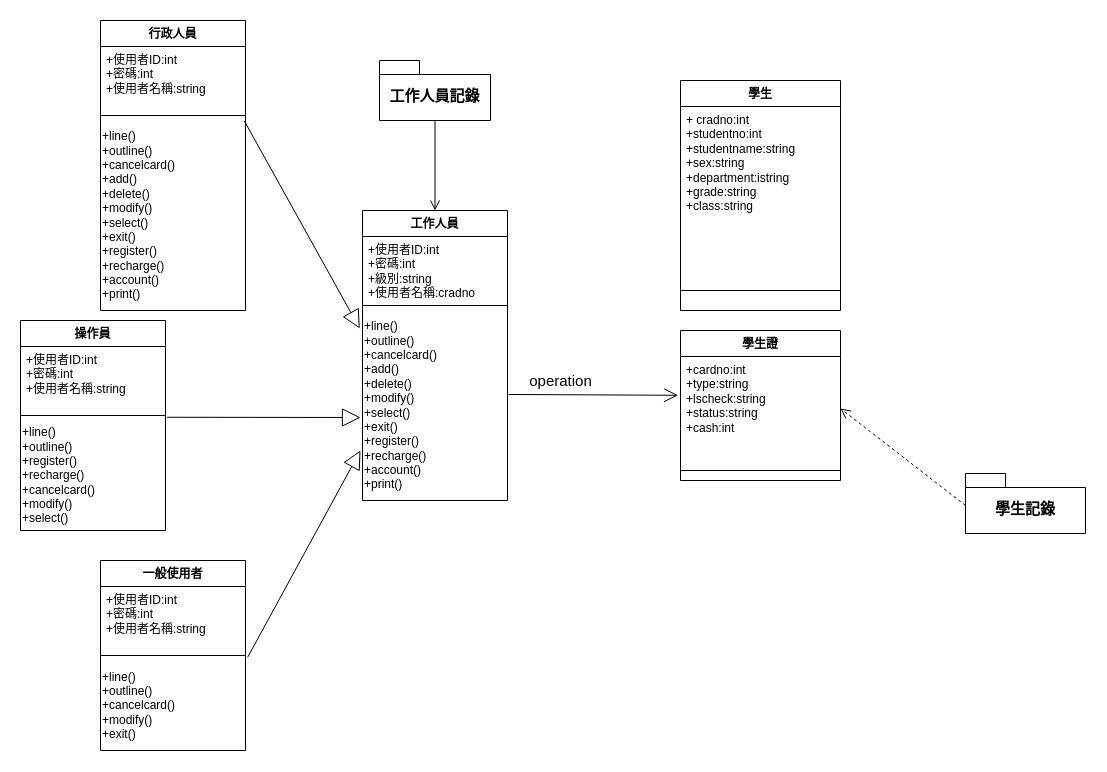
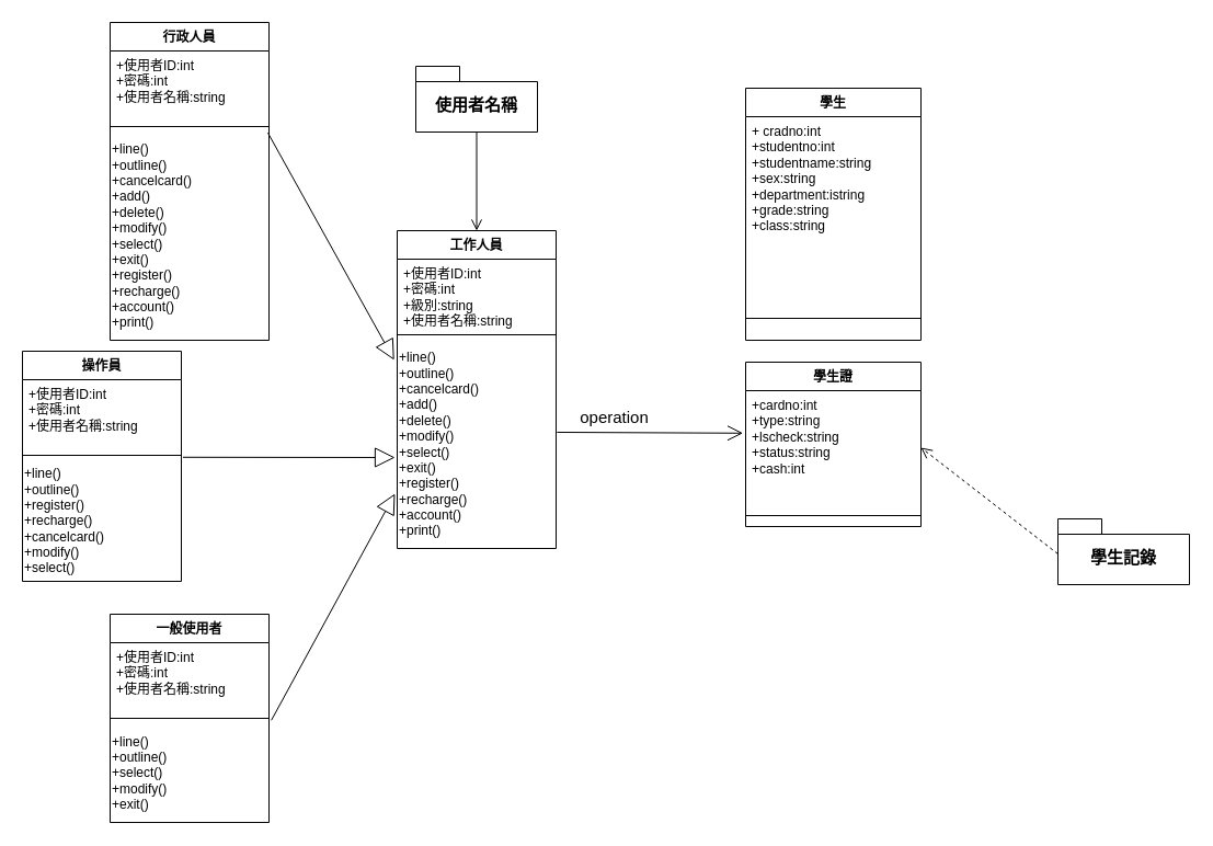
  <mxCell id="0" />
  <mxCell id="1" parent="0" />
- <mxCell id="2" value="&lt;font style=&quot;font-size: 15px;&quot;&gt;工作人員記錄&lt;/font&gt;" style="shape=folder;fontStyle=1;spacingTop=10;tabWidth=40;tabHeight=14;tabPosition=left;html=1;whiteSpace=wrap;" vertex="1" parent="1"><mxGeometry x="379" y="60" width="111" height="60" as="geometry" /></mxCell>
+ <mxCell id="2" value="&lt;font style=&quot;font-size: 15px;&quot;&gt;使用者名稱&lt;/font&gt;" style="shape=folder;fontStyle=1;spacingTop=10;tabWidth=40;tabHeight=14;tabPosition=left;html=1;whiteSpace=wrap;" vertex="1" parent="1"><mxGeometry x="379" y="60" width="111" height="60" as="geometry" /></mxCell>
  <mxCell id="3" value="工作人員" style="swimlane;fontStyle=1;align=center;verticalAlign=top;childLayout=stackLayout;horizontal=1;startSize=26;horizontalStack=0;resizeParent=1;resizeParentMax=0;resizeLast=0;collapsible=1;marginBottom=0;whiteSpace=wrap;html=1;" vertex="1" parent="1"><mxGeometry x="362" y="210" width="145" height="290" as="geometry"><mxRectangle x="345" y="230" width="90" height="30" as="alternateBounds" /></mxGeometry></mxCell>
- <mxCell id="4" value="+使用者ID:int&lt;br&gt;+密碼:int&lt;br&gt;+級別:string&lt;br&gt;+使用者名稱:cradno" style="text;strokeColor=none;fillColor=none;align=left;verticalAlign=top;spacingLeft=4;spacingRight=4;overflow=hidden;rotatable=0;points=[[0,0.5],[1,0.5]];portConstraint=eastwest;whiteSpace=wrap;html=1;" vertex="1" parent="3"><mxGeometry y="26" width="145" height="64" as="geometry" /></mxCell>
+ <mxCell id="4" value="+使用者ID:int&lt;br&gt;+密碼:int&lt;br&gt;+級別:string&lt;br&gt;+使用者名稱:string" style="text;strokeColor=none;fillColor=none;align=left;verticalAlign=top;spacingLeft=4;spacingRight=4;overflow=hidden;rotatable=0;points=[[0,0.5],[1,0.5]];portConstraint=eastwest;whiteSpace=wrap;html=1;" vertex="1" parent="3"><mxGeometry y="26" width="145" height="64" as="geometry" /></mxCell>
  <mxCell id="5" value="" style="line;strokeWidth=1;fillColor=none;align=left;verticalAlign=middle;spacingTop=-1;spacingLeft=3;spacingRight=3;rotatable=0;labelPosition=right;points=[];portConstraint=eastwest;strokeColor=inherit;" vertex="1" parent="3"><mxGeometry y="90" width="145" height="10" as="geometry" /></mxCell>
  <mxCell id="6" value="+line()&lt;br&gt;+outline()&lt;br&gt;+cancelcard()&lt;br&gt;+add()&lt;br&gt;+delete()&lt;br&gt;+modify()&lt;br&gt;+select()&lt;br&gt;+exit()&lt;br&gt;+register()&lt;br&gt;+recharge()&lt;br&gt;+account()&lt;br&gt;+print()" style="text;html=1;align=left;verticalAlign=middle;resizable=0;points=[];autosize=1;strokeColor=none;fillColor=none;" vertex="1" parent="3"><mxGeometry y="100" width="145" height="190" as="geometry" /></mxCell>
  <mxCell id="7" value="&lt;br&gt;" style="html=1;verticalAlign=bottom;endArrow=open;dashed=0;endSize=8;curved=0;rounded=0;exitX=0.5;exitY=1;exitDx=0;exitDy=0;exitPerimeter=0;entryX=0.5;entryY=0;entryDx=0;entryDy=0;" edge="1" parent="1" source="2" target="3"><mxGeometry relative="1" as="geometry"><mxPoint x="564" y="280" as="sourcePoint" /><mxPoint x="424" y="210" as="targetPoint" /></mxGeometry></mxCell>
  <mxCell id="8" value="行政人員&lt;br&gt;" style="swimlane;fontStyle=1;align=center;verticalAlign=top;childLayout=stackLayout;horizontal=1;startSize=26;horizontalStack=0;resizeParent=1;resizeParentMax=0;resizeLast=0;collapsible=1;marginBottom=0;whiteSpace=wrap;html=1;" vertex="1" parent="1"><mxGeometry x="100" y="20" width="145" height="290" as="geometry"><mxRectangle x="345" y="230" width="90" height="30" as="alternateBounds" /></mxGeometry></mxCell>
  <mxCell id="9" value="+使用者ID:int&lt;br&gt;+密碼:int&lt;br&gt;+使用者名稱:string" style="text;strokeColor=none;fillColor=none;align=left;verticalAlign=top;spacingLeft=4;spacingRight=4;overflow=hidden;rotatable=0;points=[[0,0.5],[1,0.5]];portConstraint=eastwest;whiteSpace=wrap;html=1;" vertex="1" parent="8"><mxGeometry y="26" width="145" height="64" as="geometry" /></mxCell>
  <mxCell id="10" value="" style="line;strokeWidth=1;fillColor=none;align=left;verticalAlign=middle;spacingTop=-1;spacingLeft=3;spacingRight=3;rotatable=0;labelPosition=right;points=[];portConstraint=eastwest;strokeColor=inherit;" vertex="1" parent="8"><mxGeometry y="90" width="145" height="10" as="geometry" /></mxCell>
  <mxCell id="11" value="+line()&lt;br&gt;+outline()&lt;br&gt;+cancelcard()&lt;br&gt;+add()&lt;br&gt;+delete()&lt;br&gt;+modify()&lt;br&gt;+select()&lt;br&gt;+exit()&lt;br&gt;+register()&lt;br&gt;+recharge()&lt;br&gt;+account()&lt;br&gt;+print()" style="text;html=1;align=left;verticalAlign=middle;resizable=0;points=[];autosize=1;strokeColor=none;fillColor=none;" vertex="1" parent="8"><mxGeometry y="100" width="145" height="190" as="geometry" /></mxCell>
  <mxCell id="12" value="&lt;br&gt;" style="endArrow=block;endSize=16;endFill=0;html=1;rounded=0;exitX=1.023;exitY=1.044;exitDx=0;exitDy=0;exitPerimeter=0;entryX=-0.019;entryY=0.095;entryDx=0;entryDy=0;entryPerimeter=0;" edge="1" parent="1" target="6"><mxGeometry width="160" relative="1" as="geometry"><mxPoint x="243.985" y="120.726" as="sourcePoint" /><mxPoint x="360" y="310" as="targetPoint" /></mxGeometry></mxCell>
  <mxCell id="13" value="操作員" style="swimlane;fontStyle=1;align=center;verticalAlign=top;childLayout=stackLayout;horizontal=1;startSize=26;horizontalStack=0;resizeParent=1;resizeParentMax=0;resizeLast=0;collapsible=1;marginBottom=0;whiteSpace=wrap;html=1;" vertex="1" parent="1"><mxGeometry x="20" y="320" width="145" height="210" as="geometry"><mxRectangle x="345" y="230" width="90" height="30" as="alternateBounds" /></mxGeometry></mxCell>
  <mxCell id="14" value="+使用者ID:int&lt;br&gt;+密碼:int&lt;br&gt;+使用者名稱:string" style="text;strokeColor=none;fillColor=none;align=left;verticalAlign=top;spacingLeft=4;spacingRight=4;overflow=hidden;rotatable=0;points=[[0,0.5],[1,0.5]];portConstraint=eastwest;whiteSpace=wrap;html=1;" vertex="1" parent="13"><mxGeometry y="26" width="145" height="64" as="geometry" /></mxCell>
  <mxCell id="15" value="" style="line;strokeWidth=1;fillColor=none;align=left;verticalAlign=middle;spacingTop=-1;spacingLeft=3;spacingRight=3;rotatable=0;labelPosition=right;points=[];portConstraint=eastwest;strokeColor=inherit;" vertex="1" parent="13"><mxGeometry y="90" width="145" height="10" as="geometry" /></mxCell>
  <mxCell id="16" value="+line()&lt;br&gt;+outline()&lt;br&gt;+register()&lt;br&gt;+recharge()&lt;br&gt;+cancelcard()&lt;br&gt;+modify()&lt;br&gt;+select()" style="text;html=1;align=left;verticalAlign=middle;resizable=0;points=[];autosize=1;strokeColor=none;fillColor=none;" vertex="1" parent="13"><mxGeometry y="100" width="145" height="110" as="geometry" /></mxCell>
  <mxCell id="17" value="" style="endArrow=block;endSize=16;endFill=0;html=1;rounded=0;exitX=1.01;exitY=1.106;exitDx=0;exitDy=0;exitPerimeter=0;" edge="1" parent="1" source="14"><mxGeometry width="160" relative="1" as="geometry"><mxPoint x="340" y="350" as="sourcePoint" /><mxPoint x="360" y="417" as="targetPoint" /></mxGeometry></mxCell>
  <mxCell id="18" value="一般使用者" style="swimlane;fontStyle=1;align=center;verticalAlign=top;childLayout=stackLayout;horizontal=1;startSize=26;horizontalStack=0;resizeParent=1;resizeParentMax=0;resizeLast=0;collapsible=1;marginBottom=0;whiteSpace=wrap;html=1;" vertex="1" parent="1"><mxGeometry x="100" y="560" width="145" height="190" as="geometry"><mxRectangle x="345" y="230" width="90" height="30" as="alternateBounds" /></mxGeometry></mxCell>
  <mxCell id="19" value="+使用者ID:int&lt;br&gt;+密碼:int&lt;br&gt;+使用者名稱:string" style="text;strokeColor=none;fillColor=none;align=left;verticalAlign=top;spacingLeft=4;spacingRight=4;overflow=hidden;rotatable=0;points=[[0,0.5],[1,0.5]];portConstraint=eastwest;whiteSpace=wrap;html=1;" vertex="1" parent="18"><mxGeometry y="26" width="145" height="64" as="geometry" /></mxCell>
  <mxCell id="20" value="" style="line;strokeWidth=1;fillColor=none;align=left;verticalAlign=middle;spacingTop=-1;spacingLeft=3;spacingRight=3;rotatable=0;labelPosition=right;points=[];portConstraint=eastwest;strokeColor=inherit;" vertex="1" parent="18"><mxGeometry y="90" width="145" height="10" as="geometry" /></mxCell>
- <mxCell id="21" value="+line()&lt;br&gt;+outline()&lt;br&gt;+cancelcard()&lt;br&gt;+modify()&lt;br&gt;+exit()" style="text;html=1;align=left;verticalAlign=middle;resizable=0;points=[];autosize=1;strokeColor=none;fillColor=none;" vertex="1" parent="18"><mxGeometry y="100" width="145" height="90" as="geometry" /></mxCell>
+ <mxCell id="21" value="+line()&lt;br&gt;+outline()&lt;br&gt;+select()&lt;br&gt;+modify()&lt;br&gt;+exit()" style="text;html=1;align=left;verticalAlign=middle;resizable=0;points=[];autosize=1;strokeColor=none;fillColor=none;" vertex="1" parent="18"><mxGeometry y="100" width="145" height="90" as="geometry" /></mxCell>
  <mxCell id="22" value="&lt;br&gt;" style="endArrow=block;endSize=16;endFill=0;html=1;rounded=0;exitX=1.015;exitY=-0.036;exitDx=0;exitDy=0;exitPerimeter=0;" edge="1" parent="1" source="21"><mxGeometry width="160" relative="1" as="geometry"><mxPoint x="340" y="470" as="sourcePoint" /><mxPoint x="360" y="450" as="targetPoint" /></mxGeometry></mxCell>
  <mxCell id="23" value="學生證" style="swimlane;fontStyle=1;align=center;verticalAlign=top;childLayout=stackLayout;horizontal=1;startSize=26;horizontalStack=0;resizeParent=1;resizeParentMax=0;resizeLast=0;collapsible=1;marginBottom=0;whiteSpace=wrap;html=1;" vertex="1" parent="1"><mxGeometry x="680" y="330" width="160" height="150" as="geometry" /></mxCell>
  <mxCell id="24" value="+cardno:int&lt;br&gt;+type:string&lt;br&gt;+lscheck:string&lt;br&gt;+status:string&lt;br&gt;+cash:int" style="text;strokeColor=none;fillColor=none;align=left;verticalAlign=top;spacingLeft=4;spacingRight=4;overflow=hidden;rotatable=0;points=[[0,0.5],[1,0.5]];portConstraint=eastwest;whiteSpace=wrap;html=1;" vertex="1" parent="23"><mxGeometry y="26" width="160" height="104" as="geometry" /></mxCell>
  <mxCell id="25" value="" style="line;strokeWidth=1;fillColor=none;align=left;verticalAlign=middle;spacingTop=-1;spacingLeft=3;spacingRight=3;rotatable=0;labelPosition=right;points=[];portConstraint=eastwest;strokeColor=inherit;" vertex="1" parent="23"><mxGeometry y="130" width="160" height="20" as="geometry" /></mxCell>
  <mxCell id="26" value="" style="endArrow=open;endFill=1;endSize=12;html=1;rounded=0;exitX=1.006;exitY=0.442;exitDx=0;exitDy=0;exitPerimeter=0;entryX=-0.015;entryY=0.373;entryDx=0;entryDy=0;entryPerimeter=0;" edge="1" parent="1" source="6" target="24"><mxGeometry width="160" relative="1" as="geometry"><mxPoint x="560" y="280" as="sourcePoint" /><mxPoint x="720" y="280" as="targetPoint" /></mxGeometry></mxCell>
  <mxCell id="27" value="operation&lt;br style=&quot;font-size: 15px;&quot;&gt;" style="text;html=1;align=center;verticalAlign=middle;resizable=0;points=[];autosize=1;strokeColor=none;fillColor=none;fontSize=15;" vertex="1" parent="1"><mxGeometry x="515" y="365" width="90" height="30" as="geometry" /></mxCell>
  <mxCell id="28" value="&lt;font style=&quot;font-size: 15px;&quot;&gt;學生記錄&lt;/font&gt;" style="shape=folder;fontStyle=1;spacingTop=10;tabWidth=40;tabHeight=14;tabPosition=left;html=1;whiteSpace=wrap;" vertex="1" parent="1"><mxGeometry x="965" y="473" width="120" height="60" as="geometry" /></mxCell>
  <mxCell id="29" value="" style="html=1;verticalAlign=bottom;endArrow=open;dashed=1;endSize=8;curved=0;rounded=0;exitX=0;exitY=0;exitDx=0;exitDy=32;exitPerimeter=0;entryX=1;entryY=0.5;entryDx=0;entryDy=0;" edge="1" parent="1" source="28" target="24"><mxGeometry x="-0.0" relative="1" as="geometry"><mxPoint x="750" y="400" as="sourcePoint" /><mxPoint x="850" y="400" as="targetPoint" /><mxPoint as="offset" /></mxGeometry></mxCell>
  <mxCell id="30" value="學生" style="swimlane;fontStyle=1;align=center;verticalAlign=top;childLayout=stackLayout;horizontal=1;startSize=26;horizontalStack=0;resizeParent=1;resizeParentMax=0;resizeLast=0;collapsible=1;marginBottom=0;whiteSpace=wrap;html=1;" vertex="1" parent="1"><mxGeometry x="680" y="80" width="160" height="230" as="geometry" /></mxCell>
  <mxCell id="31" value="+ cradno:int&lt;br&gt;+studentno:int&lt;br&gt;+studentname:string&lt;br&gt;+sex:string&lt;br&gt;+department:istring&lt;br&gt;+grade:string&lt;br&gt;+class:string" style="text;strokeColor=none;fillColor=none;align=left;verticalAlign=top;spacingLeft=4;spacingRight=4;overflow=hidden;rotatable=0;points=[[0,0.5],[1,0.5]];portConstraint=eastwest;whiteSpace=wrap;html=1;" vertex="1" parent="30"><mxGeometry y="26" width="160" height="164" as="geometry" /></mxCell>
  <mxCell id="32" value="" style="line;strokeWidth=1;fillColor=none;align=left;verticalAlign=middle;spacingTop=-1;spacingLeft=3;spacingRight=3;rotatable=0;labelPosition=right;points=[];portConstraint=eastwest;strokeColor=inherit;" vertex="1" parent="30"><mxGeometry y="190" width="160" height="40" as="geometry" /></mxCell>
